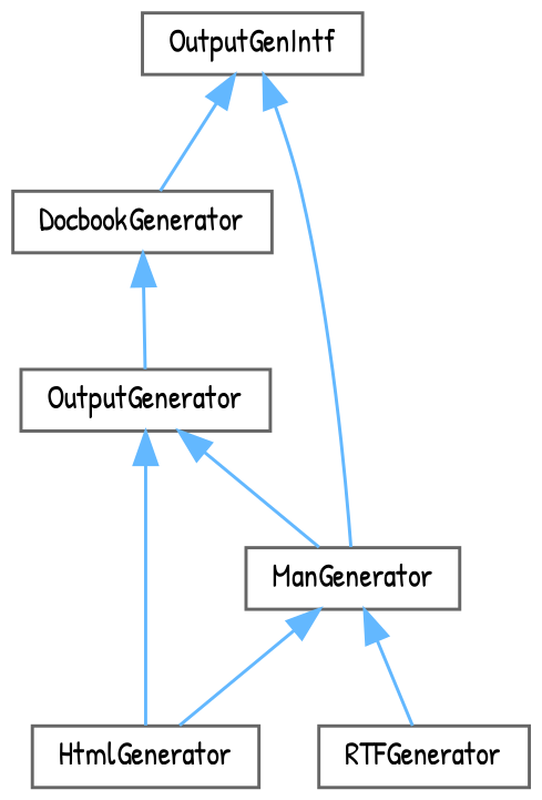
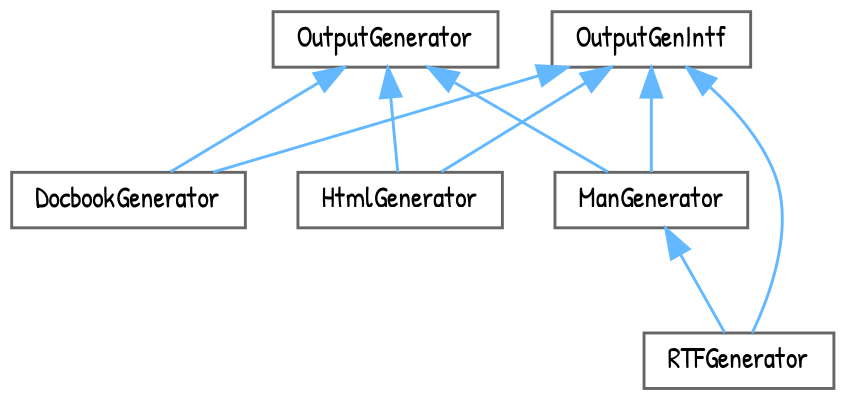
  digraph {
    fontname="Patrick Hand"
    rankdir=TB
    node [color=grey40 fillcolor=white fontname="Patrick Hand" fontsize=10 shape=box style=filled]
    edge [color=steelblue1 dir=back fontname="Patrick Hand" fontsize=10 labelfontname=Helvetica labelfontsize=10 style=solid]
    n1 [height=0.2 label=OutputGenerator width=0.4]
    n2 [height=0.2 label=DocbookGenerator width=0.4]
    n3 [height=0.2 label=HtmlGenerator width=0.4]
    n4 [height=0.2 label=ManGenerator width=0.4]
    n5 [height=0.2 label=RTFGenerator width=0.4]
    n6 [height=0.2 label=OutputGenIntf width=0.4]
-   n2 -> n1
+   n1 -> n2
    n1 -> n3
    n1 -> n4
    n4 -> n5
    n6 -> n2
-   n4 -> n3
+   n6 -> n3
    n6 -> n4
+   n6 -> n5
  }
